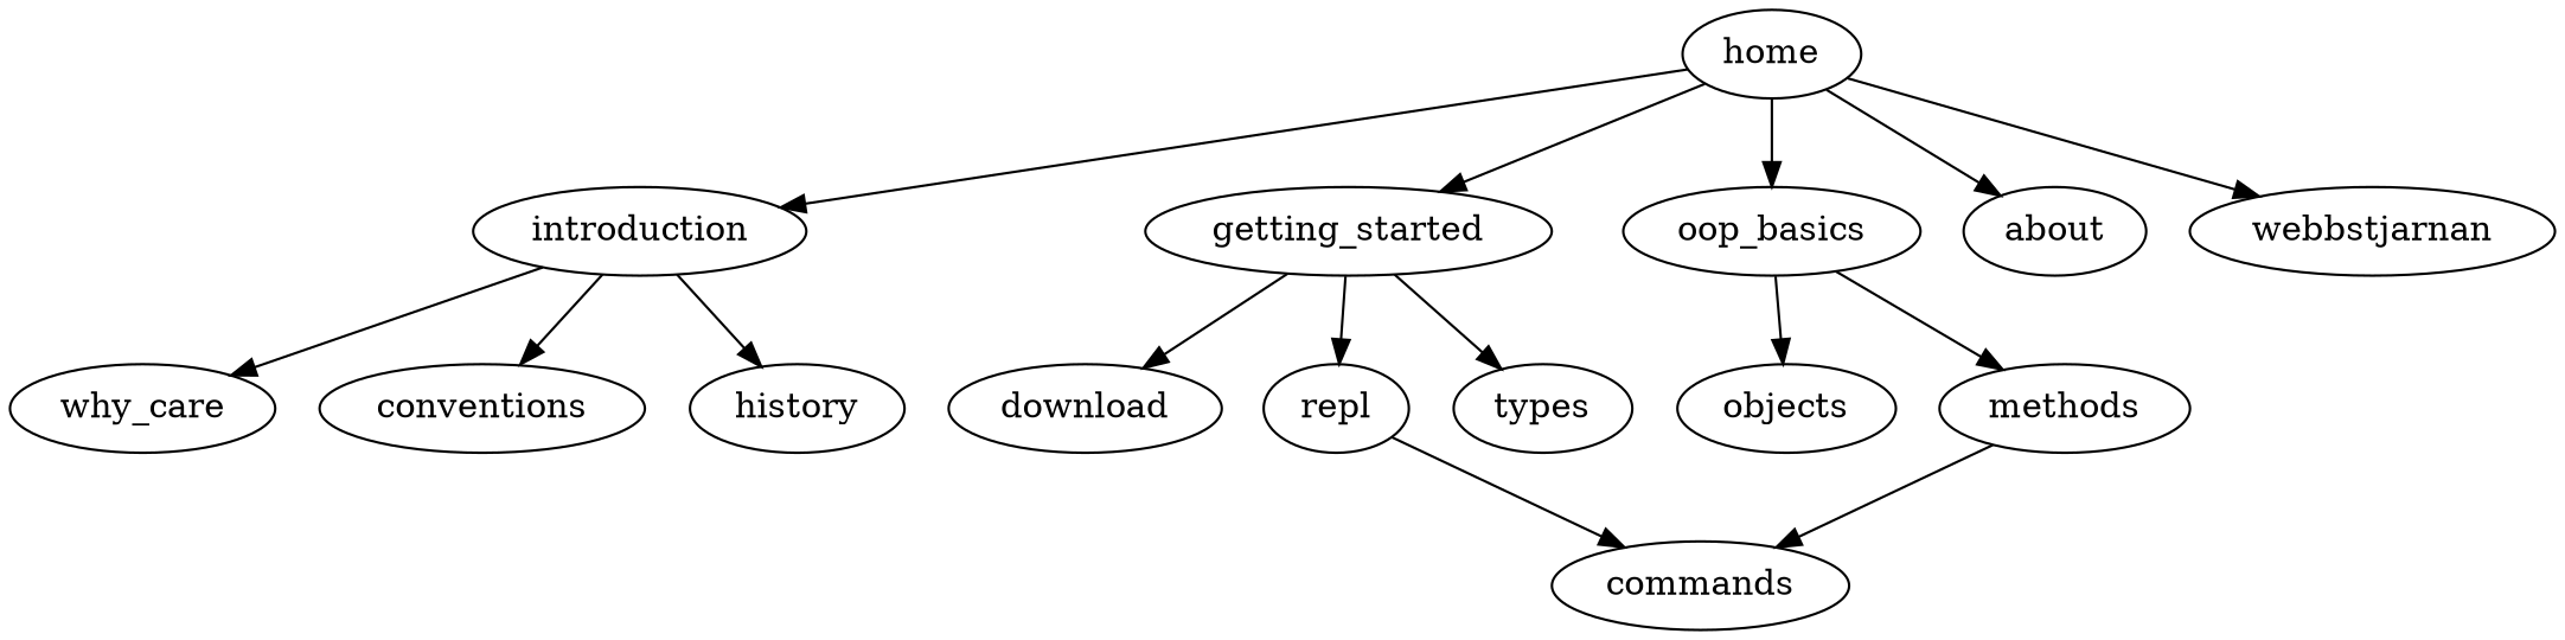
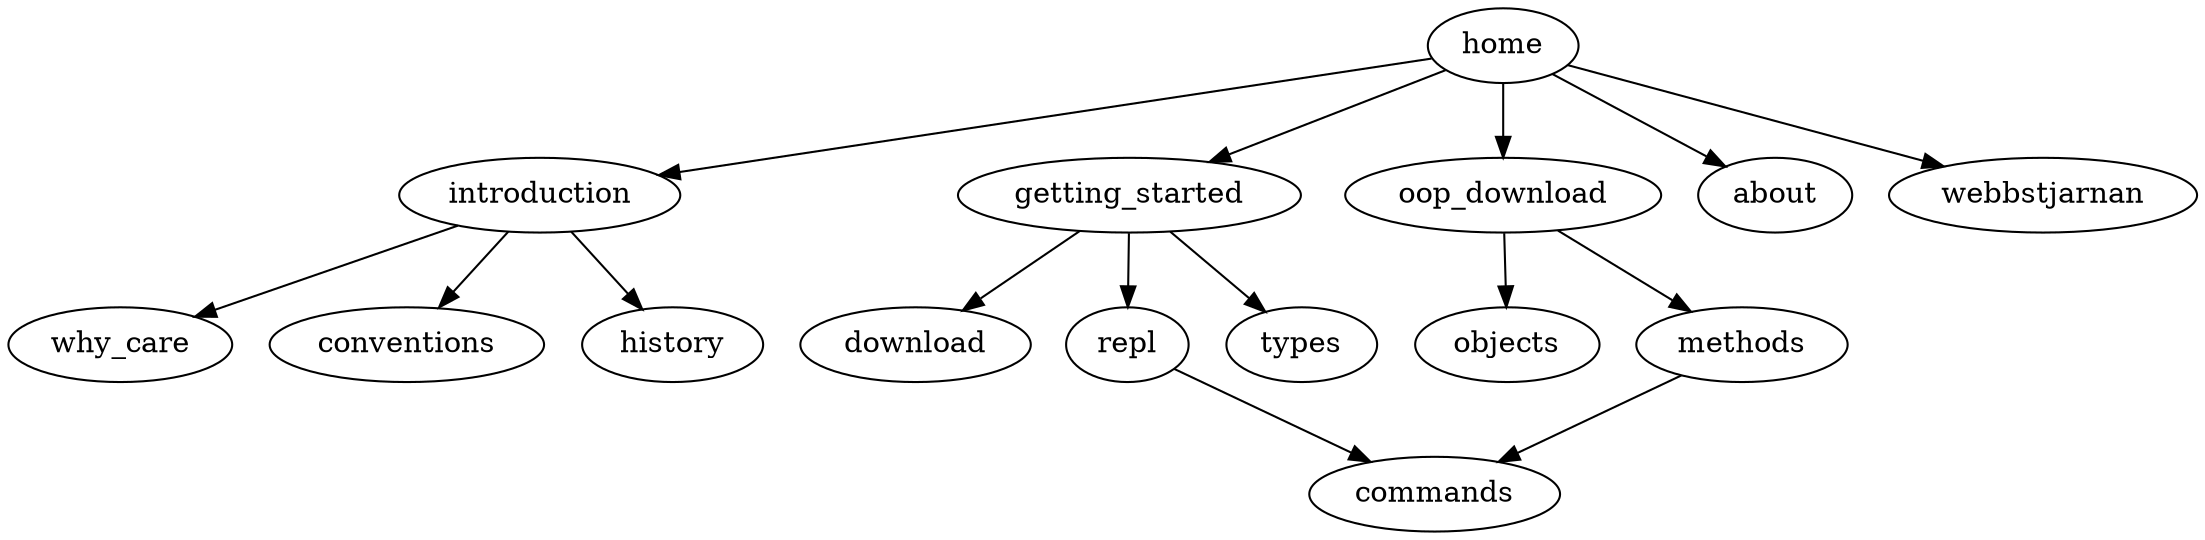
  digraph {
    home
    introduction
    getting_started
-   oop_basics
+   oop_basics [label=oop_download]
    about
    webbstjarnan
    why_care
    conventions
    history
    download
    repl
    types
    objects
    methods
    commands
    home -> introduction
    home -> getting_started
    home -> oop_basics
    home -> about
    home -> webbstjarnan
    introduction -> why_care
    introduction -> conventions
    introduction -> history
    getting_started -> download
    getting_started -> repl
    getting_started -> types
    oop_basics -> objects
    oop_basics -> methods
    repl -> commands
    methods -> commands
  }
